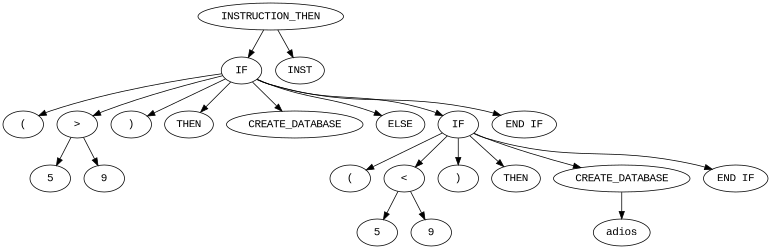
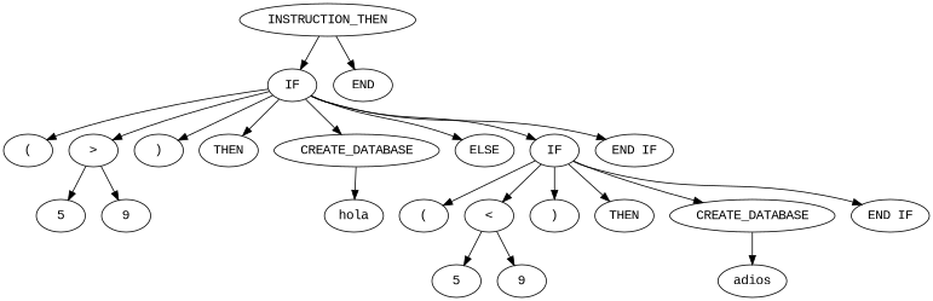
  digraph {
    fontname="Liberation Mono"
    node [fontname="Liberation Mono"]
    edge [fontname="Liberation Mono"]
    n1 [label=INSTRUCTION_THEN]
    n2 [label=IF]
-   n3 [label=INST]
+   n3 [label=END]
    n4 [label="("]
    n5 [label=">"]
    n6 [label=")"]
    n7 [label=THEN]
    n8 [label=CREATE_DATABASE]
    n9 [label=ELSE]
    n10 [label=IF]
    n11 [label="END IF"]
    n12 [label=5]
    n13 [label=9]
+   n14 [label=hola]
    n15 [label="("]
    n16 [label="<"]
    n17 [label=")"]
    n18 [label=THEN]
    n19 [label=CREATE_DATABASE]
    n20 [label="END IF"]
    n21 [label=5]
    n22 [label=9]
    n23 [label=adios]
    n1 -> n2
    n1 -> n3
    n2 -> n4
    n2 -> n5
    n2 -> n6
    n2 -> n7
    n2 -> n8
    n2 -> n9
    n2 -> n10
    n2 -> n11
    n5 -> n12
    n5 -> n13
+   n8 -> n14
    n10 -> n15
    n10 -> n16
    n10 -> n17
    n10 -> n18
    n10 -> n19
    n10 -> n20
    n16 -> n21
    n16 -> n22
    n19 -> n23
  }
